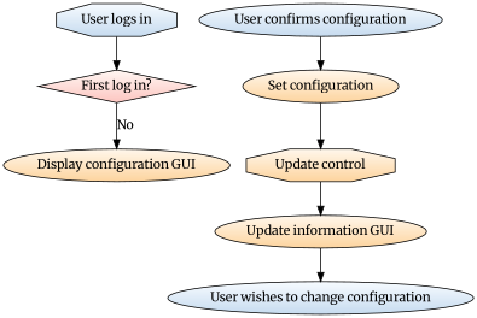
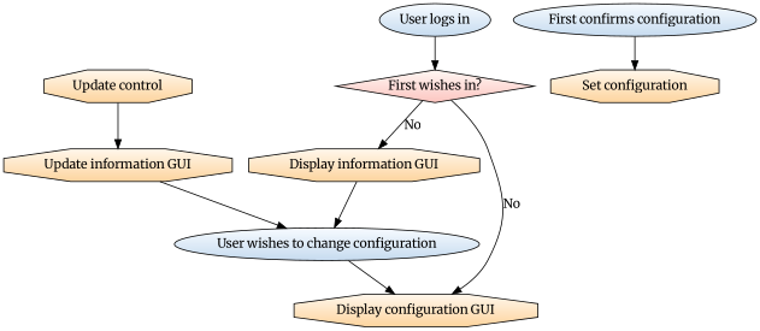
  digraph {
    fontname=Merriweather
    node [fillcolor="/orrd9/1:/orrd9/3" fontname=Merriweather gradientangle=270 shape=octagon style=filled]
    edge [fontname=Merriweather]
-   "Display configuration GUI" [shape=ellipse]
-   "Set configuration" [shape=ellipse]
+   "Display configuration GUI"
+   "Set configuration"
+   "Display information GUI"
    n4 [label="Update control"]
-   "Update information GUI" [shape=ellipse]
-   "First log in?" [fillcolor="/rdpu9/1:/rdpu9/3" shape=diamond]
-   "User logs in" [fillcolor="/blues9/1:/blues9/3"]
+   "Update information GUI"
+   "First log in?" [fillcolor="/rdpu9/1:/rdpu9/3" shape=diamond label="First wishes in?"]
+   "User logs in" [fillcolor="/blues9/1:/blues9/3" shape=ellipse]
    "User wishes to change configuration" [fillcolor="/blues9/1:/blues9/3" shape=ellipse]
-   "User confirms configuration" [fillcolor="/blues9/1:/blues9/3" shape=ellipse]
+   "User confirms configuration" [fillcolor="/blues9/1:/blues9/3" shape=ellipse label="First confirms configuration"]
    subgraph sub_1 {
      "Display configuration GUI"
      "Set configuration"
+     "Display information GUI"
      n4
      "Update information GUI"
    }
    subgraph sub_2 {
      "First log in?"
    }
    subgraph sub_3 {
      "User logs in"
      "User wishes to change configuration"
      "User confirms configuration"
    }
-   "Set configuration" -> n4
+   "Display information GUI" -> "User wishes to change configuration"
    n4 -> "Update information GUI"
    "Update information GUI" -> "User wishes to change configuration"
    "First log in?" -> "Display configuration GUI" [label=No]
+   "First log in?" -> "Display information GUI" [label=No]
    "User logs in" -> "First log in?"
+   "User wishes to change configuration" -> "Display configuration GUI"
    "User confirms configuration" -> "Set configuration"
  }
